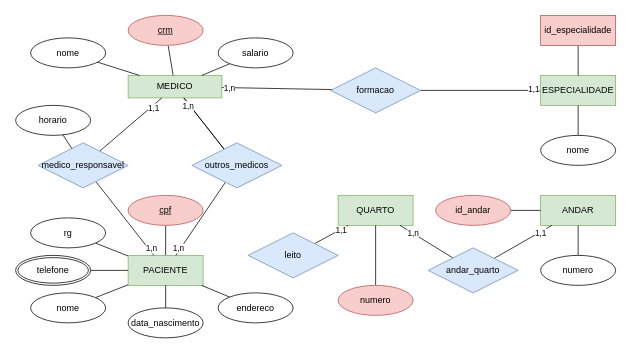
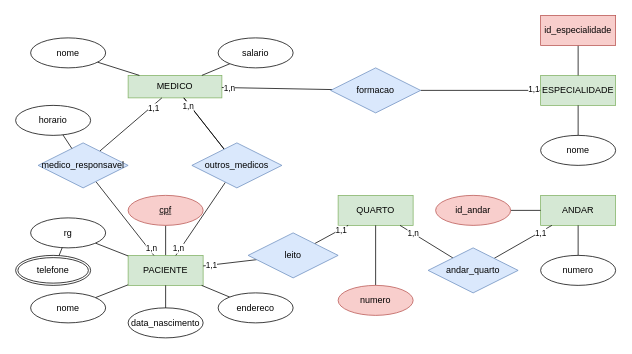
  <mxCell id="0" />
  <mxCell id="1" parent="0" />
  <mxCell id="2" value="MEDICO" style="whiteSpace=wrap;html=1;align=center;fillColor=#d5e8d4;strokeColor=#82b366;" parent="1" vertex="1"><mxGeometry x="170" y="100" width="125" height="30" as="geometry" /></mxCell>
  <mxCell id="3" style="rounded=0;orthogonalLoop=1;jettySize=auto;html=1;endArrow=none;endFill=0;startArrow=none;startFill=0;" parent="1" source="4" target="18" edge="1"><mxGeometry relative="1" as="geometry" /></mxCell>
  <mxCell id="4" value="PACIENTE" style="whiteSpace=wrap;html=1;align=center;fillColor=#d5e8d4;strokeColor=#82b366;" parent="1" vertex="1"><mxGeometry x="170" y="340" width="100" height="40" as="geometry" /></mxCell>
- <mxCell id="5" style="edgeStyle=none;rounded=0;orthogonalLoop=1;jettySize=auto;html=1;startArrow=none;startFill=0;endArrow=none;endFill=0;" parent="1" source="6" target="2" edge="1"><mxGeometry relative="1" as="geometry" /></mxCell>
- <mxCell id="6" value="crm" style="ellipse;whiteSpace=wrap;html=1;align=center;fontStyle=4;fillColor=#f8cecc;strokeColor=#b85450;" parent="1" vertex="1"><mxGeometry x="170" width="100" height="40" as="geometry" y="20" /></mxCell>
  <mxCell id="7" style="edgeStyle=none;rounded=0;orthogonalLoop=1;jettySize=auto;html=1;startArrow=none;startFill=0;endArrow=none;endFill=0;" parent="1" source="8" target="2" edge="1"><mxGeometry relative="1" as="geometry" /></mxCell>
  <mxCell id="8" value="nome" style="ellipse;whiteSpace=wrap;html=1;align=center;" parent="1" vertex="1"><mxGeometry x="40" y="50" width="100" height="40" as="geometry" /></mxCell>
  <mxCell id="9" style="edgeStyle=none;rounded=0;orthogonalLoop=1;jettySize=auto;html=1;startArrow=none;startFill=0;endArrow=none;endFill=0;" parent="1" source="10" target="2" edge="1"><mxGeometry relative="1" as="geometry" /></mxCell>
  <mxCell id="10" value="salario" style="ellipse;whiteSpace=wrap;html=1;align=center;" parent="1" vertex="1"><mxGeometry x="290" y="50" width="100" height="40" as="geometry" /></mxCell>
  <mxCell id="11" style="edgeStyle=none;rounded=0;orthogonalLoop=1;jettySize=auto;html=1;startArrow=none;startFill=0;endArrow=none;endFill=0;" parent="1" source="54" target="2" edge="1"><mxGeometry relative="1" as="geometry" /></mxCell>
  <mxCell id="12" style="edgeStyle=none;rounded=0;orthogonalLoop=1;jettySize=auto;html=1;startArrow=none;startFill=0;endArrow=none;endFill=0;" parent="1" source="13" target="4" edge="1"><mxGeometry relative="1" as="geometry" /></mxCell>
  <mxCell id="13" value="nome" style="ellipse;whiteSpace=wrap;html=1;align=center;" parent="1" vertex="1"><mxGeometry x="40" y="390" width="100" height="40" as="geometry" /></mxCell>
  <mxCell id="14" style="edgeStyle=none;rounded=0;orthogonalLoop=1;jettySize=auto;html=1;startArrow=none;startFill=0;endArrow=none;endFill=0;" parent="1" source="15" target="4" edge="1"><mxGeometry relative="1" as="geometry" /></mxCell>
  <mxCell id="15" value="rg" style="ellipse;whiteSpace=wrap;html=1;align=center;" parent="1" vertex="1"><mxGeometry x="40" y="290" width="100" height="40" as="geometry" /></mxCell>
  <mxCell id="16" style="edgeStyle=none;rounded=0;orthogonalLoop=1;jettySize=auto;html=1;startArrow=none;startFill=0;endArrow=none;endFill=0;" parent="1" source="17" target="4" edge="1"><mxGeometry relative="1" as="geometry" /></mxCell>
  <mxCell id="17" value="endereco" style="ellipse;whiteSpace=wrap;html=1;align=center;" parent="1" vertex="1"><mxGeometry x="290" y="390" width="100" height="40" as="geometry" /></mxCell>
  <mxCell id="18" value="cpf" style="ellipse;whiteSpace=wrap;html=1;align=center;fontStyle=4;fillColor=#f8cecc;strokeColor=#b85450;" parent="1" vertex="1"><mxGeometry x="170" y="260" width="100" height="40" as="geometry" /></mxCell>
  <mxCell id="19" style="edgeStyle=none;rounded=0;orthogonalLoop=1;jettySize=auto;html=1;startArrow=none;startFill=0;endArrow=none;endFill=0;" parent="1" source="21" target="27" edge="1"><mxGeometry relative="1" as="geometry" /></mxCell>
  <mxCell id="20" value="1,1" style="edgeLabel;html=1;align=center;verticalAlign=middle;resizable=0;points=[];fontFamily=Helvetica;" vertex="1" connectable="0" parent="19"><mxGeometry x="-0.871" y="-2" relative="1" as="geometry"><mxPoint as="offset" /></mxGeometry></mxCell>
  <mxCell id="21" value="ESPECIALIDADE" style="whiteSpace=wrap;html=1;align=center;fillColor=#d5e8d4;strokeColor=#82b366;" parent="1" vertex="1"><mxGeometry x="720" y="100" width="100" height="40" as="geometry" /></mxCell>
  <mxCell id="22" style="edgeStyle=none;rounded=0;orthogonalLoop=1;jettySize=auto;html=1;startArrow=none;startFill=0;endArrow=none;endFill=0;" parent="1" source="23" target="4" edge="1"><mxGeometry relative="1" as="geometry" /></mxCell>
  <mxCell id="23" value="data_nascimento" style="ellipse;whiteSpace=wrap;html=1;align=center;" parent="1" vertex="1"><mxGeometry x="170" y="410" width="100" height="40" as="geometry" /></mxCell>
  <mxCell id="24" value="QUARTO" style="whiteSpace=wrap;html=1;align=center;fillColor=#d5e8d4;strokeColor=#82b366;" parent="1" vertex="1"><mxGeometry x="450" y="260" width="100" height="40" as="geometry" /></mxCell>
  <mxCell id="25" style="edgeStyle=none;rounded=0;orthogonalLoop=1;jettySize=auto;html=1;startArrow=none;startFill=0;endArrow=none;endFill=0;fontFamily=Helvetica;" parent="1" source="27" target="2" edge="1"><mxGeometry relative="1" as="geometry" /></mxCell>
  <mxCell id="26" value="1,n" style="edgeLabel;html=1;align=center;verticalAlign=middle;resizable=0;points=[];fontFamily=Helvetica;" vertex="1" connectable="0" parent="25"><mxGeometry x="0.918" relative="1" as="geometry"><mxPoint x="3" as="offset" /></mxGeometry></mxCell>
  <mxCell id="27" value="formacao" style="shape=rhombus;perimeter=rhombusPerimeter;whiteSpace=wrap;html=1;align=center;fillColor=#dae8fc;strokeColor=#6c8ebf;" parent="1" vertex="1"><mxGeometry x="440" y="90" width="120" height="60" as="geometry" /></mxCell>
  <mxCell id="28" style="edgeStyle=none;rounded=0;orthogonalLoop=1;jettySize=auto;html=1;startArrow=none;startFill=0;endArrow=none;endFill=0;" parent="1" source="32" target="4" edge="1"><mxGeometry relative="1" as="geometry" /></mxCell>
  <mxCell id="29" value="1,n" style="edgeLabel;html=1;align=center;verticalAlign=middle;resizable=0;points=[];fontFamily=Helvetica;" vertex="1" connectable="0" parent="28"><mxGeometry x="0.901" relative="1" as="geometry"><mxPoint y="-5" as="offset" /></mxGeometry></mxCell>
  <mxCell id="30" style="edgeStyle=none;rounded=0;orthogonalLoop=1;jettySize=auto;html=1;startArrow=none;startFill=0;endArrow=none;endFill=0;" parent="1" source="32" target="2" edge="1"><mxGeometry relative="1" as="geometry" /></mxCell>
  <mxCell id="31" value="1,1" style="edgeLabel;html=1;align=center;verticalAlign=middle;resizable=0;points=[];fontFamily=Helvetica;" vertex="1" connectable="0" parent="30"><mxGeometry x="0.524" relative="1" as="geometry"><mxPoint x="8" y="-4" as="offset" /></mxGeometry></mxCell>
  <mxCell id="32" value="medico_responsavel" style="shape=rhombus;perimeter=rhombusPerimeter;whiteSpace=wrap;html=1;align=center;fillColor=#dae8fc;strokeColor=#6c8ebf;" parent="1" vertex="1"><mxGeometry x="50" y="190" width="120" height="60" as="geometry" /></mxCell>
  <mxCell id="33" style="edgeStyle=none;rounded=0;orthogonalLoop=1;jettySize=auto;html=1;startArrow=none;startFill=0;endArrow=none;endFill=0;" parent="1" source="54" target="4" edge="1"><mxGeometry relative="1" as="geometry" /></mxCell>
  <mxCell id="34" value="1,n" style="edgeLabel;html=1;align=center;verticalAlign=middle;resizable=0;points=[];fontFamily=Helvetica;" vertex="1" connectable="0" parent="33"><mxGeometry x="0.895" relative="1" as="geometry"><mxPoint y="-5" as="offset" /></mxGeometry></mxCell>
  <mxCell id="35" style="edgeStyle=none;rounded=0;orthogonalLoop=1;jettySize=auto;html=1;startArrow=none;startFill=0;endArrow=none;endFill=0;" parent="1" source="54" target="2" edge="1"><mxGeometry relative="1" as="geometry" /></mxCell>
  <mxCell id="36" value="1,n" style="edgeLabel;html=1;align=center;verticalAlign=middle;resizable=0;points=[];fontFamily=Helvetica;" vertex="1" connectable="0" parent="35"><mxGeometry x="0.776" y="1" relative="1" as="geometry"><mxPoint y="2" as="offset" /></mxGeometry></mxCell>
  <mxCell id="37" style="edgeStyle=none;rounded=0;orthogonalLoop=1;jettySize=auto;html=1;startArrow=none;startFill=0;endArrow=none;endFill=0;" parent="1" source="38" target="24" edge="1"><mxGeometry relative="1" as="geometry" /></mxCell>
  <mxCell id="38" value="numero" style="ellipse;whiteSpace=wrap;html=1;align=center;fillColor=#f8cecc;strokeColor=#b85450;" parent="1" vertex="1"><mxGeometry x="450" y="380" width="100" height="40" as="geometry" /></mxCell>
  <mxCell id="39" value="ANDAR" style="whiteSpace=wrap;html=1;align=center;fillColor=#d5e8d4;strokeColor=#82b366;" parent="1" vertex="1"><mxGeometry x="720" y="260" width="100" height="40" as="geometry" /></mxCell>
  <mxCell id="40" style="edgeStyle=none;rounded=0;orthogonalLoop=1;jettySize=auto;html=1;startArrow=none;startFill=0;endArrow=none;endFill=0;" parent="1" source="44" target="39" edge="1"><mxGeometry relative="1" as="geometry" /></mxCell>
  <mxCell id="41" value="1,1" style="edgeLabel;html=1;align=center;verticalAlign=middle;resizable=0;points=[];fontFamily=Helvetica;" vertex="1" connectable="0" parent="40"><mxGeometry x="0.737" relative="1" as="geometry"><mxPoint x="-5" y="4" as="offset" /></mxGeometry></mxCell>
  <mxCell id="42" style="edgeStyle=none;rounded=0;orthogonalLoop=1;jettySize=auto;html=1;startArrow=none;startFill=0;endArrow=none;endFill=0;" parent="1" source="44" target="24" edge="1"><mxGeometry relative="1" as="geometry" /></mxCell>
  <mxCell id="43" value="1,n" style="edgeLabel;html=1;align=center;verticalAlign=middle;resizable=0;points=[];fontFamily=Helvetica;" vertex="1" connectable="0" parent="42"><mxGeometry x="0.68" y="1" relative="1" as="geometry"><mxPoint x="7" y="2" as="offset" /></mxGeometry></mxCell>
  <mxCell id="44" value="andar_quarto" style="shape=rhombus;perimeter=rhombusPerimeter;whiteSpace=wrap;html=1;align=center;fillColor=#dae8fc;strokeColor=#6c8ebf;" parent="1" vertex="1"><mxGeometry x="570" y="330" width="120" height="60" as="geometry" /></mxCell>
  <mxCell id="45" style="edgeStyle=none;rounded=0;orthogonalLoop=1;jettySize=auto;html=1;startArrow=none;startFill=0;endArrow=none;endFill=0;" parent="1" source="46" target="39" edge="1"><mxGeometry relative="1" as="geometry" /></mxCell>
  <mxCell id="46" value="id_andar" style="ellipse;whiteSpace=wrap;html=1;align=center;fillColor=#f8cecc;strokeColor=#b85450;" parent="1" vertex="1"><mxGeometry x="580" y="260" width="100" height="40" as="geometry" /></mxCell>
+ <mxCell id="47" style="edgeStyle=none;rounded=0;orthogonalLoop=1;jettySize=auto;html=1;startArrow=none;startFill=0;endArrow=none;endFill=0;" parent="1" source="51" target="4" edge="1"><mxGeometry relative="1" as="geometry" /></mxCell>
+ <mxCell id="48" value="1,1" style="edgeLabel;html=1;align=center;verticalAlign=middle;resizable=0;points=[];fontFamily=Helvetica;" vertex="1" connectable="0" parent="47"><mxGeometry x="0.711" y="1" relative="1" as="geometry"><mxPoint x="1" y="-1" as="offset" /></mxGeometry></mxCell>
  <mxCell id="49" style="edgeStyle=none;rounded=0;orthogonalLoop=1;jettySize=auto;html=1;startArrow=none;startFill=0;endArrow=none;endFill=0;" parent="1" source="51" target="24" edge="1"><mxGeometry relative="1" as="geometry" /></mxCell>
  <mxCell id="50" value="1,1" style="edgeLabel;html=1;align=center;verticalAlign=middle;resizable=0;points=[];fontFamily=Helvetica;" vertex="1" connectable="0" parent="49"><mxGeometry x="0.643" relative="1" as="geometry"><mxPoint x="-2" y="2" as="offset" /></mxGeometry></mxCell>
  <mxCell id="51" value="leito" style="shape=rhombus;perimeter=rhombusPerimeter;whiteSpace=wrap;html=1;align=center;fillColor=#dae8fc;strokeColor=#6c8ebf;" parent="1" vertex="1"><mxGeometry x="330" y="310" width="120" height="60" as="geometry" /></mxCell>
  <mxCell id="52" style="edgeStyle=none;rounded=0;orthogonalLoop=1;jettySize=auto;html=1;startArrow=none;startFill=0;endArrow=none;endFill=0;" parent="1" source="53" target="21" edge="1"><mxGeometry relative="1" as="geometry" /></mxCell>
  <mxCell id="53" value="nome" style="ellipse;whiteSpace=wrap;html=1;align=center;" parent="1" vertex="1"><mxGeometry x="720" y="180" width="100" height="40" as="geometry" /></mxCell>
  <mxCell id="54" value="outros_medicos" style="shape=rhombus;perimeter=rhombusPerimeter;whiteSpace=wrap;html=1;align=center;fillColor=#dae8fc;strokeColor=#6c8ebf;" parent="1" vertex="1"><mxGeometry x="255" y="190" width="120" height="60" as="geometry" /></mxCell>
  <mxCell id="55" style="edgeStyle=none;rounded=0;orthogonalLoop=1;jettySize=auto;html=1;exitX=0.5;exitY=1;exitDx=0;exitDy=0;startArrow=none;startFill=0;endArrow=none;endFill=0;" parent="1" source="17" target="17" edge="1"><mxGeometry relative="1" as="geometry" /></mxCell>
- <mxCell id="56" style="edgeStyle=none;rounded=0;orthogonalLoop=1;jettySize=auto;html=1;startArrow=none;startFill=0;endArrow=none;endFill=0;" parent="1" source="57" target="4" edge="1"><mxGeometry relative="1" as="geometry" /></mxCell>
+ <mxCell id="56" style="edgeStyle=none;rounded=0;orthogonalLoop=1;jettySize=auto;html=1;startArrow=none;startFill=0;endArrow=none;endFill=0;" parent="1" source="57" target="15" edge="1"><mxGeometry relative="1" as="geometry" /></mxCell>
  <mxCell id="57" value="telefone" style="ellipse;shape=doubleEllipse;margin=3;whiteSpace=wrap;html=1;align=center;" parent="1" vertex="1"><mxGeometry y="340" width="100" height="40" as="geometry" x="20" /></mxCell>
  <mxCell id="58" style="edgeStyle=orthogonalEdgeStyle;rounded=0;orthogonalLoop=1;jettySize=auto;html=1;endArrow=none;endFill=0;" edge="1" parent="1" source="59" target="21"><mxGeometry relative="1" as="geometry" /></mxCell>
  <mxCell id="59" value="id_especialidade" style="whiteSpace=wrap;html=1;align=center;fillColor=#f8cecc;strokeColor=#b85450;rounded=0;" vertex="1" parent="1"><mxGeometry x="720" width="100" height="40" as="geometry" y="20" /></mxCell>
  <mxCell id="60" style="edgeStyle=orthogonalEdgeStyle;rounded=0;orthogonalLoop=1;jettySize=auto;html=1;endArrow=none;endFill=0;" edge="1" parent="1" source="61" target="39"><mxGeometry relative="1" as="geometry" /></mxCell>
  <mxCell id="61" value="numero" style="ellipse;whiteSpace=wrap;html=1;align=center;" vertex="1" parent="1"><mxGeometry x="720" y="340" width="100" height="40" as="geometry" /></mxCell>
  <mxCell id="62" style="rounded=0;orthogonalLoop=1;jettySize=auto;html=1;endArrow=none;endFill=0;" edge="1" parent="1" source="63" target="32"><mxGeometry relative="1" as="geometry" /></mxCell>
  <mxCell id="63" value="horario" style="ellipse;whiteSpace=wrap;html=1;align=center;" vertex="1" parent="1"><mxGeometry y="140" width="100" height="40" as="geometry" x="20" /></mxCell>
